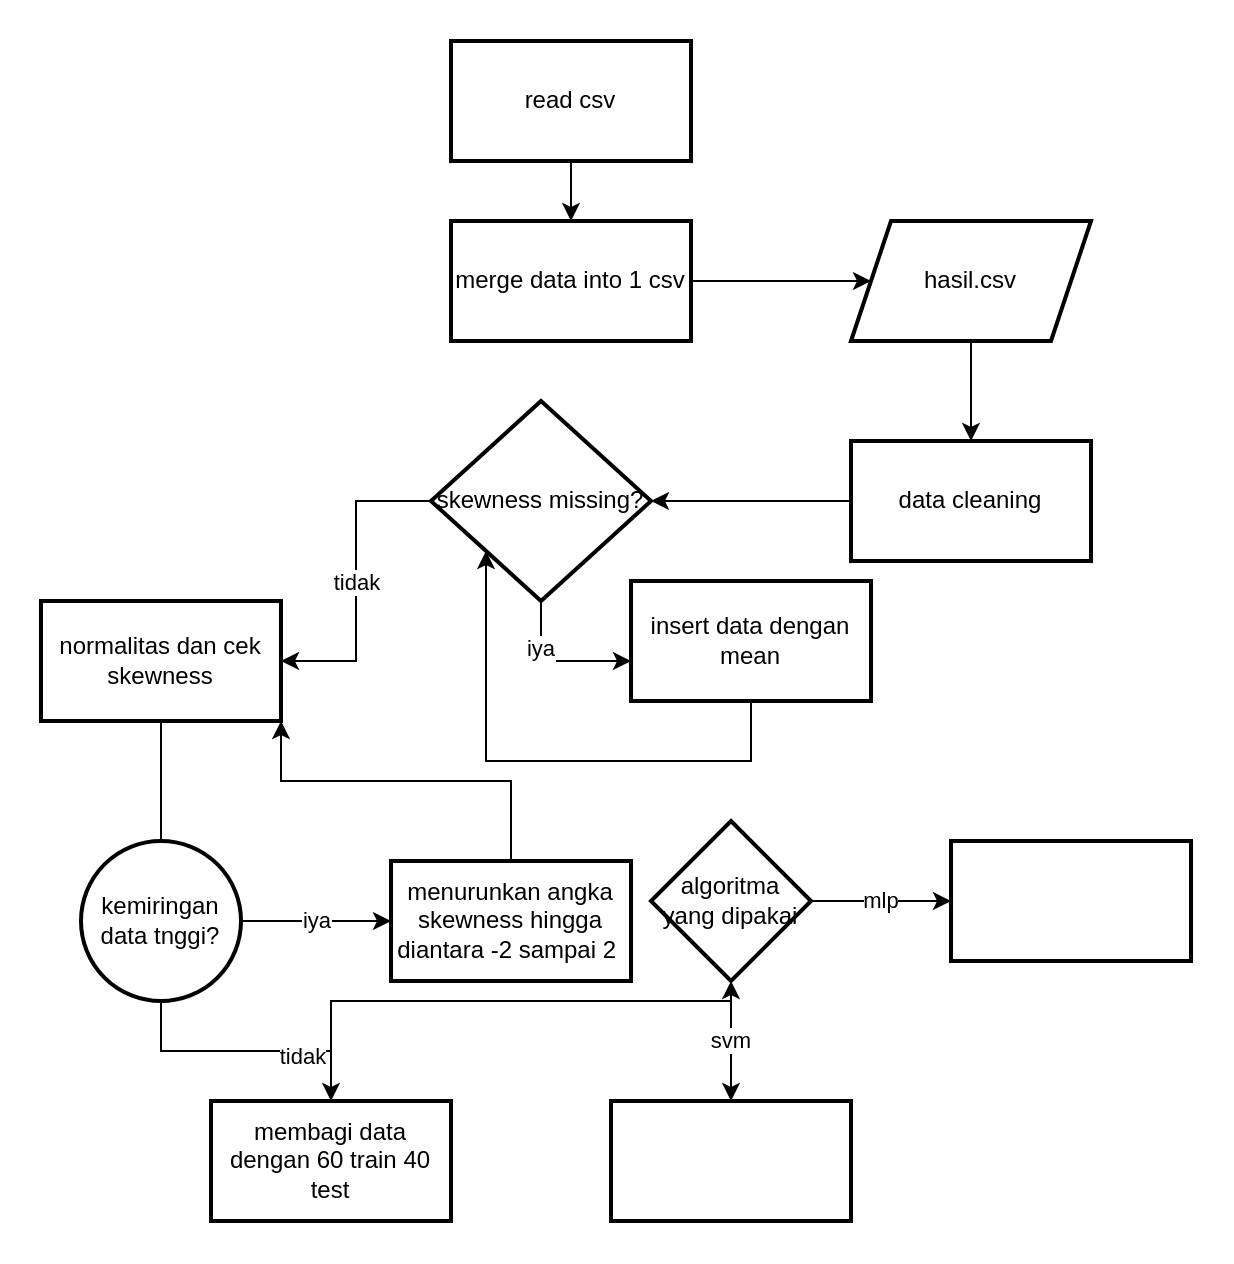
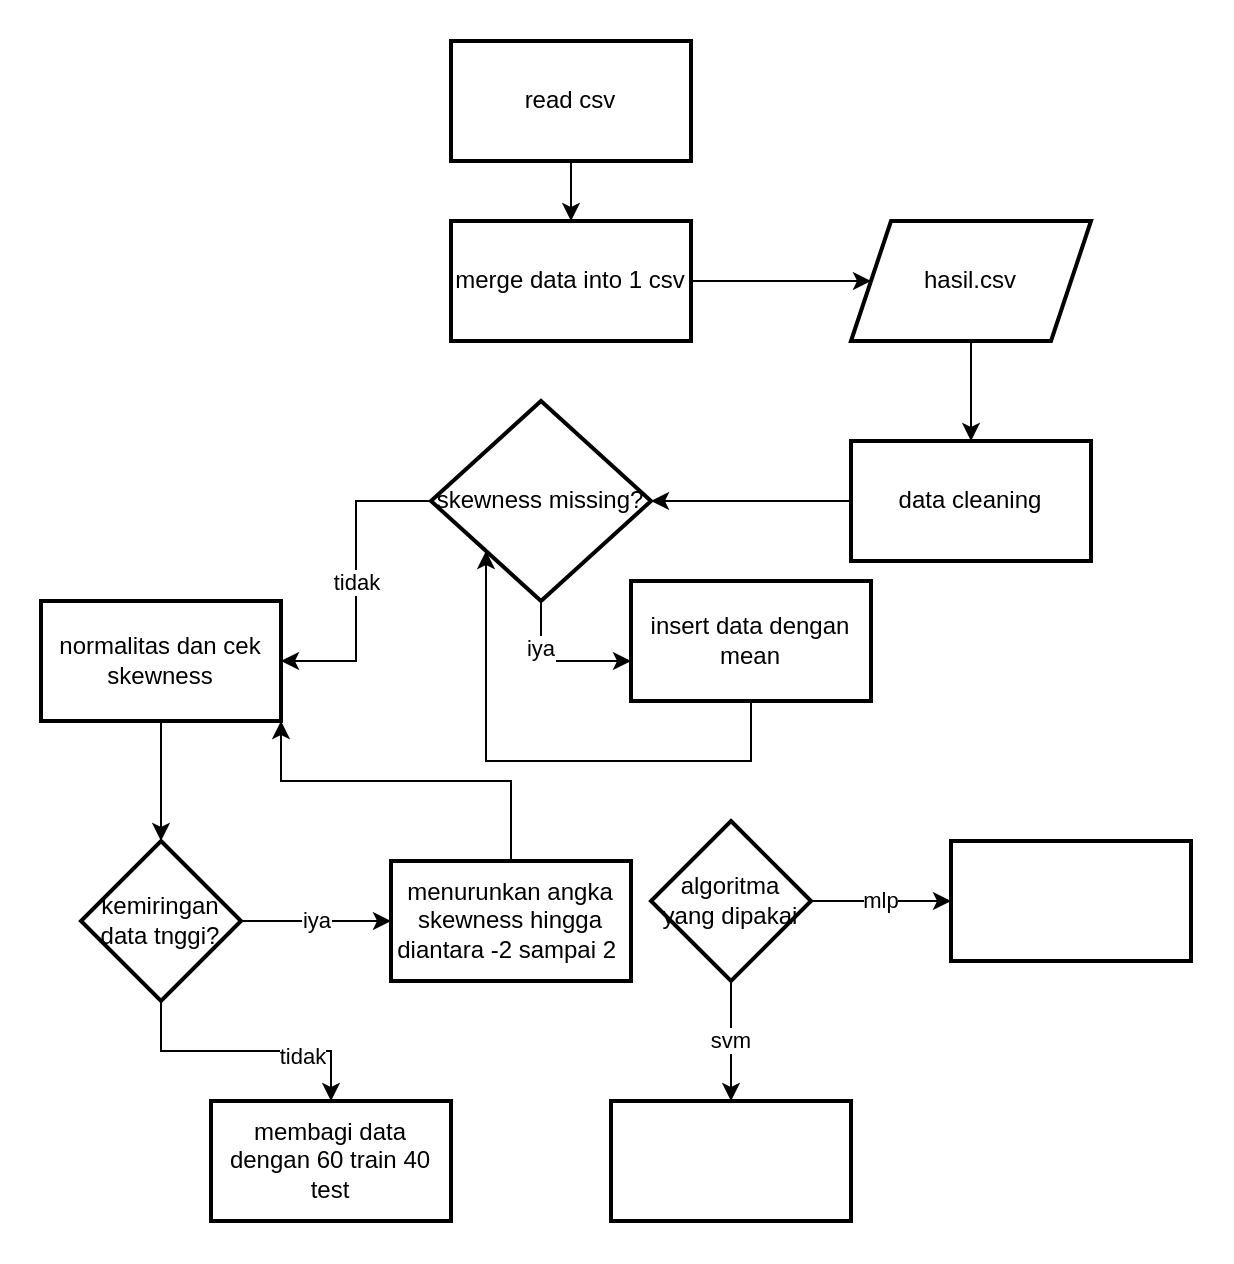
  <mxCell id="0" />
  <mxCell id="1" parent="0" />
  <mxCell id="2" value="" style="edgeStyle=orthogonalEdgeStyle;rounded=0;orthogonalLoop=1;jettySize=auto;html=1;" edge="1" parent="1" source="3" target="5"><mxGeometry relative="1" as="geometry" /></mxCell>
  <mxCell id="3" value="read csv" style="whiteSpace=wrap;html=1;strokeWidth=2;" vertex="1" parent="1"><mxGeometry x="225" y="20" width="120" height="60" as="geometry" /></mxCell>
  <mxCell id="4" value="" style="edgeStyle=orthogonalEdgeStyle;rounded=0;orthogonalLoop=1;jettySize=auto;html=1;" edge="1" parent="1" source="5" target="7"><mxGeometry relative="1" as="geometry" /></mxCell>
  <mxCell id="5" value="merge data into 1 csv" style="whiteSpace=wrap;html=1;strokeWidth=2;" vertex="1" parent="1"><mxGeometry x="225" y="110" width="120" height="60" as="geometry" /></mxCell>
  <mxCell id="6" value="" style="edgeStyle=orthogonalEdgeStyle;rounded=0;orthogonalLoop=1;jettySize=auto;html=1;" edge="1" parent="1" source="7" target="9"><mxGeometry relative="1" as="geometry" /></mxCell>
  <mxCell id="7" value="hasil.csv" style="shape=parallelogram;perimeter=parallelogramPerimeter;whiteSpace=wrap;html=1;fixedSize=1;strokeWidth=2;" vertex="1" parent="1"><mxGeometry x="425" y="110" width="120" height="60" as="geometry" /></mxCell>
  <mxCell id="8" value="" style="edgeStyle=orthogonalEdgeStyle;rounded=0;orthogonalLoop=1;jettySize=auto;html=1;" edge="1" parent="1" source="9" target="13"><mxGeometry relative="1" as="geometry" /></mxCell>
  <mxCell id="9" value="data cleaning" style="whiteSpace=wrap;html=1;strokeWidth=2;" vertex="1" parent="1"><mxGeometry x="425" y="220" width="120" height="60" as="geometry" /></mxCell>
  <mxCell id="10" value="" style="edgeStyle=orthogonalEdgeStyle;rounded=0;orthogonalLoop=1;jettySize=auto;html=1;" edge="1" parent="1" source="13" target="15"><mxGeometry relative="1" as="geometry"><Array as="points"><mxPoint x="270" y="330" /></Array></mxGeometry></mxCell>
  <mxCell id="11" value="iya" style="edgeLabel;html=1;align=center;verticalAlign=middle;resizable=0;points=[];" vertex="1" connectable="0" parent="10"><mxGeometry x="-0.393" y="-1" relative="1" as="geometry"><mxPoint as="offset" /></mxGeometry></mxCell>
  <mxCell id="12" value="tidak" style="edgeStyle=orthogonalEdgeStyle;rounded=0;orthogonalLoop=1;jettySize=auto;html=1;" edge="1" parent="1" source="13" target="17"><mxGeometry relative="1" as="geometry" /></mxCell>
  <mxCell id="13" value="skewness missing?" style="rhombus;whiteSpace=wrap;html=1;strokeWidth=2;" vertex="1" parent="1"><mxGeometry x="215" y="200" width="110" height="100" as="geometry" /></mxCell>
  <mxCell id="14" style="edgeStyle=orthogonalEdgeStyle;rounded=0;orthogonalLoop=1;jettySize=auto;html=1;entryX=0;entryY=1;entryDx=0;entryDy=0;" edge="1" parent="1" source="15" target="13"><mxGeometry relative="1" as="geometry"><mxPoint x="215" y="330" as="targetPoint" /><Array as="points"><mxPoint x="375" y="380" /><mxPoint x="242" y="380" /></Array></mxGeometry></mxCell>
  <mxCell id="15" value="insert data dengan mean" style="whiteSpace=wrap;html=1;strokeWidth=2;" vertex="1" parent="1"><mxGeometry x="315" y="290" width="120" height="60" as="geometry" /></mxCell>
- <mxCell id="16" value="" style="edgeStyle=orthogonalEdgeStyle;rounded=0;orthogonalLoop=1;jettySize=auto;html=1;endArrow=none;" edge="1" parent="1" source="17" target="21"><mxGeometry relative="1" as="geometry" /></mxCell>
+ <mxCell id="16" value="" style="edgeStyle=orthogonalEdgeStyle;rounded=0;orthogonalLoop=1;jettySize=auto;html=1;" edge="1" parent="1" source="17" target="21"><mxGeometry relative="1" as="geometry" /></mxCell>
  <mxCell id="17" value="normalitas dan cek skewness" style="whiteSpace=wrap;html=1;strokeWidth=2;" vertex="1" parent="1"><mxGeometry x="20" y="300" width="120" height="60" as="geometry" /></mxCell>
  <mxCell id="18" value="iya" style="edgeStyle=orthogonalEdgeStyle;rounded=0;orthogonalLoop=1;jettySize=auto;html=1;" edge="1" parent="1" source="21" target="23"><mxGeometry relative="1" as="geometry" /></mxCell>
  <mxCell id="19" value="" style="edgeStyle=orthogonalEdgeStyle;rounded=0;orthogonalLoop=1;jettySize=auto;html=1;" edge="1" parent="1" source="21" target="25"><mxGeometry relative="1" as="geometry" /></mxCell>
  <mxCell id="20" value="tidak" style="edgeLabel;html=1;align=center;verticalAlign=middle;resizable=0;points=[];" vertex="1" connectable="0" parent="19"><mxGeometry x="0.406" y="-2" relative="1" as="geometry"><mxPoint as="offset" /></mxGeometry></mxCell>
- <mxCell id="21" value="kemiringan data tnggi?" style="ellipse;whiteSpace=wrap;html=1;strokeWidth=2;" vertex="1" parent="1"><mxGeometry x="40" y="420" width="80" height="80" as="geometry" /></mxCell>
+ <mxCell id="21" value="kemiringan data tnggi?" style="rhombus;whiteSpace=wrap;html=1;strokeWidth=2;" vertex="1" parent="1"><mxGeometry x="40" y="420" width="80" height="80" as="geometry" /></mxCell>
  <mxCell id="22" style="edgeStyle=orthogonalEdgeStyle;rounded=0;orthogonalLoop=1;jettySize=auto;html=1;entryX=1;entryY=1;entryDx=0;entryDy=0;" edge="1" parent="1" source="23" target="17"><mxGeometry relative="1" as="geometry"><Array as="points"><mxPoint x="255" y="390" /><mxPoint x="140" y="390" /></Array></mxGeometry></mxCell>
  <mxCell id="23" value="menurunkan angka skewness hingga diantara -2 sampai 2&amp;nbsp;" style="whiteSpace=wrap;html=1;strokeWidth=2;" vertex="1" parent="1"><mxGeometry x="195" y="430" width="120" height="60" as="geometry" /></mxCell>
- <mxCell id="24" value="" style="edgeStyle=orthogonalEdgeStyle;rounded=0;orthogonalLoop=1;jettySize=auto;html=1;" edge="1" parent="1" source="25" target="28"><mxGeometry relative="1" as="geometry"><Array as="points"><mxPoint x="165" y="500" /><mxPoint x="365" y="500" /></Array></mxGeometry></mxCell>
  <mxCell id="25" value="membagi data dengan 60 train 40 test" style="whiteSpace=wrap;html=1;strokeWidth=2;" vertex="1" parent="1"><mxGeometry x="105" y="550" width="120" height="60" as="geometry" /></mxCell>
  <mxCell id="26" value="mlp" style="edgeStyle=orthogonalEdgeStyle;rounded=0;orthogonalLoop=1;jettySize=auto;html=1;" edge="1" parent="1" source="28" target="29"><mxGeometry relative="1" as="geometry" /></mxCell>
  <mxCell id="27" value="svm" style="edgeStyle=orthogonalEdgeStyle;rounded=0;orthogonalLoop=1;jettySize=auto;html=1;" edge="1" parent="1" source="28" target="30"><mxGeometry relative="1" as="geometry"><Array as="points"><mxPoint x="385" y="560" /><mxPoint x="385" y="560" /></Array></mxGeometry></mxCell>
  <mxCell id="28" value="algoritma yang dipakai" style="rhombus;whiteSpace=wrap;html=1;strokeWidth=2;" vertex="1" parent="1"><mxGeometry x="325" y="410" width="80" height="80" as="geometry" /></mxCell>
  <mxCell id="29" value="" style="whiteSpace=wrap;html=1;strokeWidth=2;" vertex="1" parent="1"><mxGeometry x="475" y="420" width="120" height="60" as="geometry" /></mxCell>
  <mxCell id="30" value="" style="whiteSpace=wrap;html=1;strokeWidth=2;" vertex="1" parent="1"><mxGeometry x="305" y="550" width="120" height="60" as="geometry" /></mxCell>
